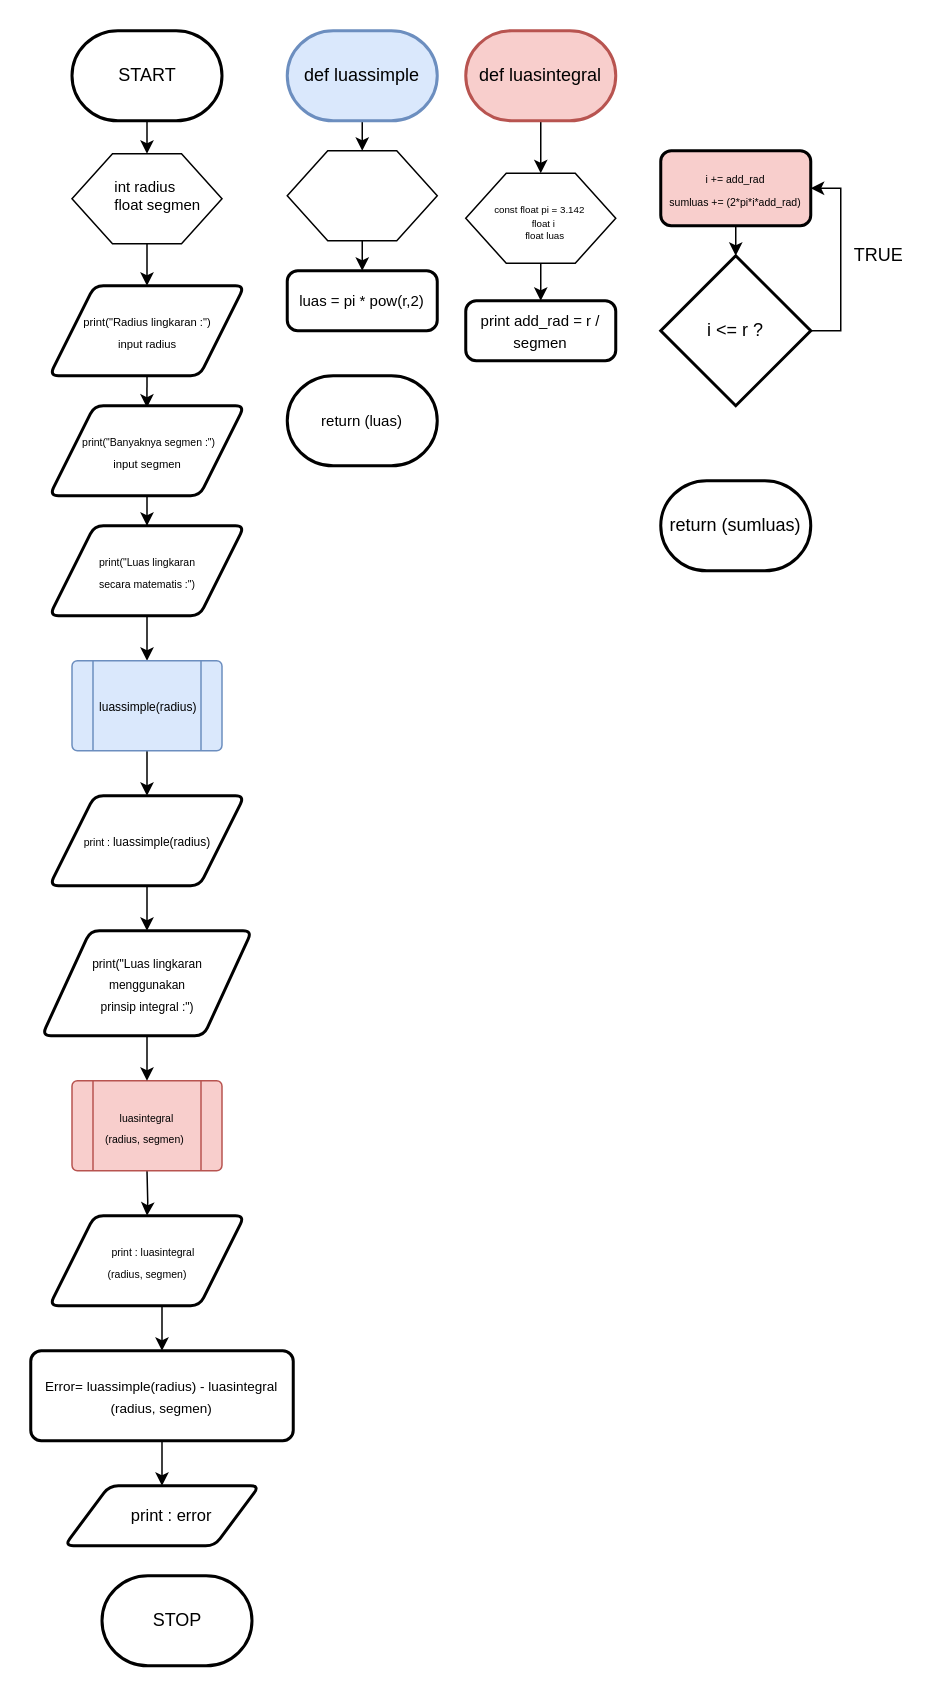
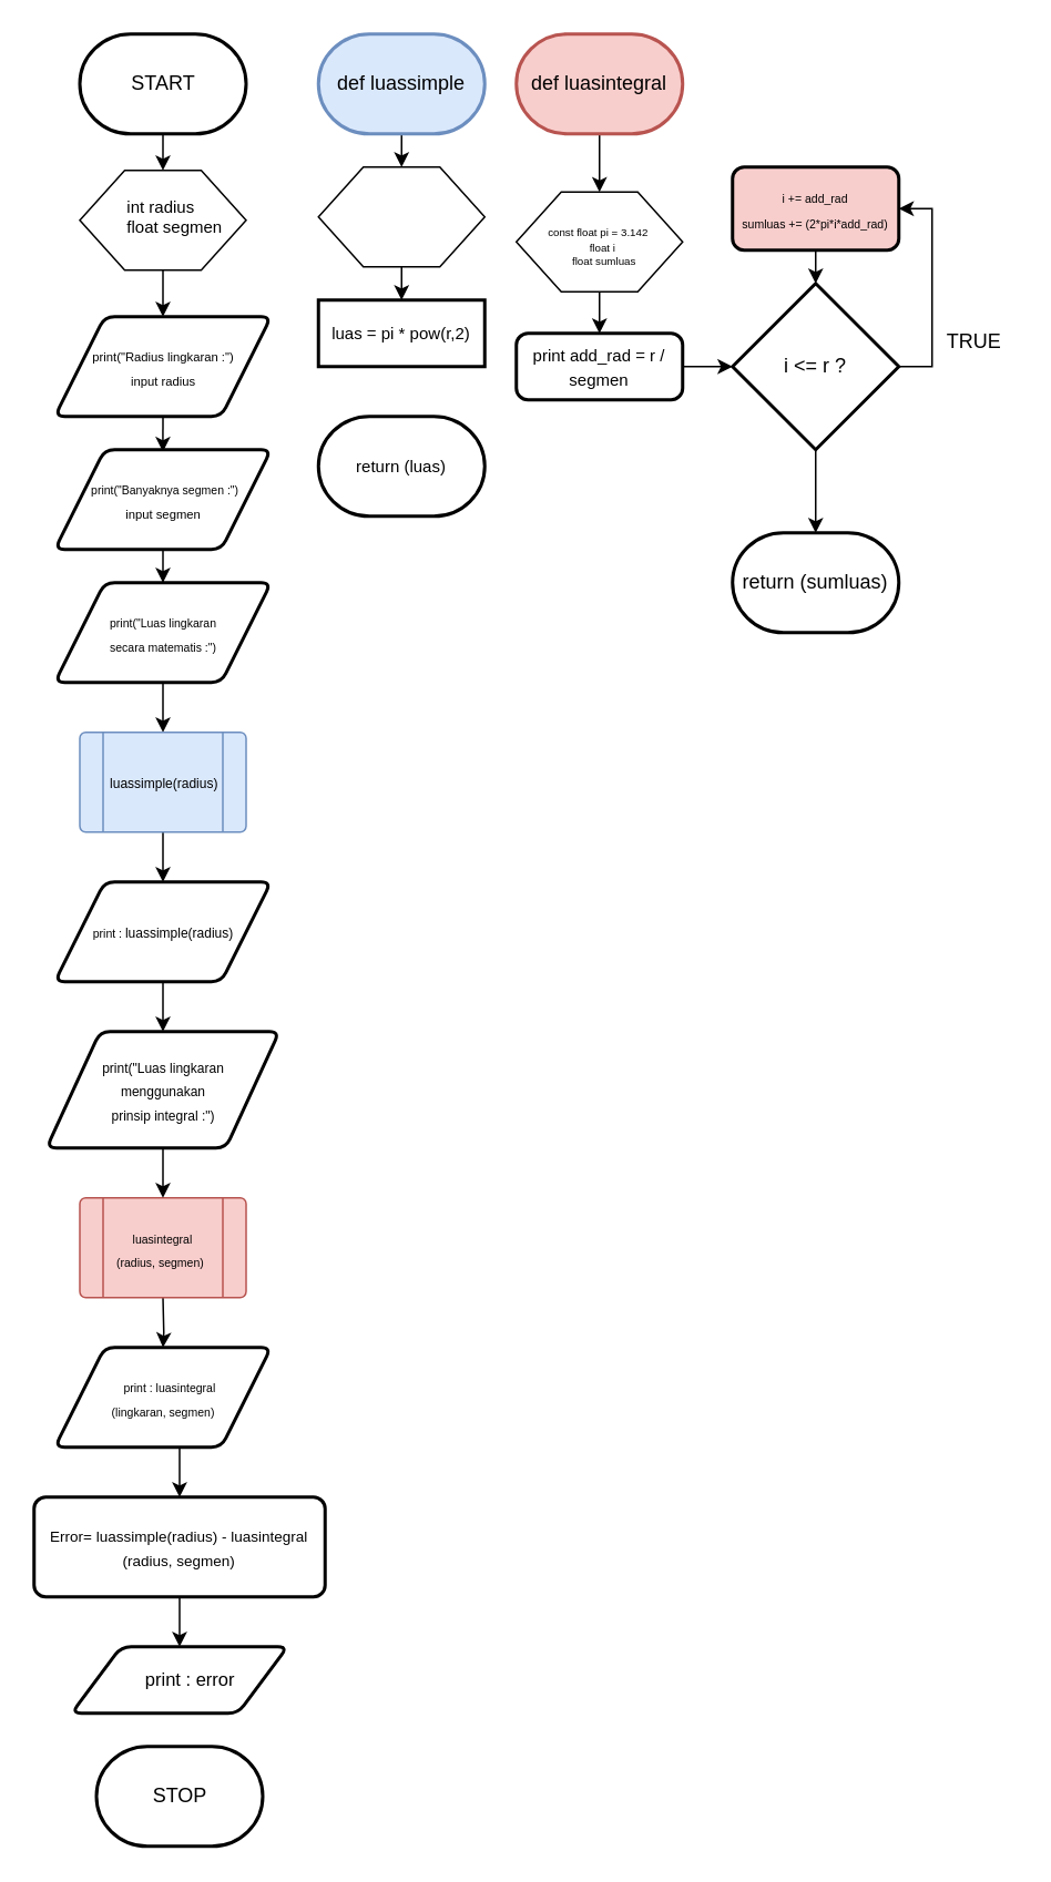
  <mxCell id="0" />
  <mxCell id="1" parent="0" />
  <mxCell id="2" style="edgeStyle=orthogonalEdgeStyle;rounded=0;orthogonalLoop=1;jettySize=auto;html=1;exitX=0.5;exitY=1;exitDx=0;exitDy=0;exitPerimeter=0;entryX=0.5;entryY=0;entryDx=0;entryDy=0;" edge="1" parent="1" source="3" target="5"><mxGeometry relative="1" as="geometry" /></mxCell>
  <mxCell id="3" value="&lt;font style=&quot;font-size: 12px&quot;&gt;def luassimple&lt;/font&gt;" style="strokeWidth=2;html=1;shape=mxgraph.flowchart.terminator;whiteSpace=wrap;fillColor=#dae8fc;strokeColor=#6c8ebf;" vertex="1" parent="1"><mxGeometry x="191" y="20" width="100" height="60" as="geometry" /></mxCell>
  <mxCell id="4" style="edgeStyle=orthogonalEdgeStyle;rounded=0;orthogonalLoop=1;jettySize=auto;html=1;exitX=0.5;exitY=1;exitDx=0;exitDy=0;entryX=0.5;entryY=0;entryDx=0;entryDy=0;" edge="1" parent="1" source="5" target="6"><mxGeometry relative="1" as="geometry" /></mxCell>
  <mxCell id="5" value="" style="verticalLabelPosition=bottom;verticalAlign=top;html=1;shape=hexagon;perimeter=hexagonPerimeter2;arcSize=6;size=0.27;" vertex="1" parent="1"><mxGeometry x="191" y="100" width="100" height="60" as="geometry" /></mxCell>
- <mxCell id="6" value="&lt;font style=&quot;font-size: 10px&quot;&gt;luas = pi * pow(r,2)&lt;/font&gt;" style="rounded=1;whiteSpace=wrap;html=1;absoluteArcSize=1;arcSize=14;strokeWidth=2;" vertex="1" parent="1"><mxGeometry x="191" y="180" width="100" height="40" as="geometry" /></mxCell>
+ <mxCell id="6" value="&lt;font style=&quot;font-size: 10px&quot;&gt;luas = pi * pow(r,2)&lt;/font&gt;" style="whiteSpace=wrap;html=1;absoluteArcSize=1;arcSize=14;strokeWidth=2;rounded=0;" vertex="1" parent="1"><mxGeometry x="191" y="180" width="100" height="40" as="geometry" /></mxCell>
  <mxCell id="7" value="&lt;span style=&quot;font-size: 10px&quot;&gt;return (luas)&lt;/span&gt;" style="strokeWidth=2;html=1;shape=mxgraph.flowchart.terminator;whiteSpace=wrap;" vertex="1" parent="1"><mxGeometry x="191" y="250" width="100" height="60" as="geometry" /></mxCell>
  <mxCell id="8" style="edgeStyle=orthogonalEdgeStyle;rounded=0;orthogonalLoop=1;jettySize=auto;html=1;exitX=0.5;exitY=1;exitDx=0;exitDy=0;exitPerimeter=0;entryX=0.5;entryY=0;entryDx=0;entryDy=0;" edge="1" parent="1" source="9" target="11"><mxGeometry relative="1" as="geometry" /></mxCell>
  <mxCell id="9" value="def luasintegral" style="strokeWidth=2;html=1;shape=mxgraph.flowchart.terminator;whiteSpace=wrap;fillColor=#f8cecc;strokeColor=#b85450;" vertex="1" parent="1"><mxGeometry x="310" y="20" width="100" height="60" as="geometry" /></mxCell>
  <mxCell id="10" style="edgeStyle=orthogonalEdgeStyle;rounded=0;orthogonalLoop=1;jettySize=auto;html=1;exitX=0.5;exitY=1;exitDx=0;exitDy=0;entryX=0.5;entryY=0;entryDx=0;entryDy=0;" edge="1" parent="1" source="11" target="14"><mxGeometry relative="1" as="geometry" /></mxCell>
  <mxCell id="11" value="" style="verticalLabelPosition=bottom;verticalAlign=top;html=1;shape=hexagon;perimeter=hexagonPerimeter2;arcSize=6;size=0.27;" vertex="1" parent="1"><mxGeometry x="310" y="115" width="100" height="60" as="geometry" /></mxCell>
- <mxCell id="12" value="&lt;font style=&quot;font-size: 6.5px&quot;&gt;const float pi = 3.142&lt;br&gt;&lt;/font&gt;&lt;div style=&quot;font-size: 6.5px&quot;&gt;&lt;font style=&quot;font-size: 6.5px&quot;&gt;&amp;nbsp; &amp;nbsp;float i&lt;/font&gt;&lt;/div&gt;&lt;div style=&quot;font-size: 6.5px&quot;&gt;&lt;font style=&quot;font-size: 6.5px&quot;&gt;&amp;nbsp; &amp;nbsp; float luas&lt;/font&gt;&lt;/div&gt;" style="text;html=1;align=center;verticalAlign=middle;resizable=0;points=[];autosize=1;" vertex="1" parent="1"><mxGeometry x="319" y="120" width="80" height="50" as="geometry" /></mxCell>
+ <mxCell id="12" value="&lt;font style=&quot;font-size: 6.5px&quot;&gt;const float pi = 3.142&lt;br&gt;&lt;/font&gt;&lt;div style=&quot;font-size: 6.5px&quot;&gt;&lt;font style=&quot;font-size: 6.5px&quot;&gt;&amp;nbsp; &amp;nbsp;float i&lt;/font&gt;&lt;/div&gt;&lt;div style=&quot;font-size: 6.5px&quot;&gt;&lt;font style=&quot;font-size: 6.5px&quot;&gt;&amp;nbsp; &amp;nbsp; float sumluas&lt;/font&gt;&lt;/div&gt;" style="text;html=1;align=center;verticalAlign=middle;resizable=0;points=[];autosize=1;" vertex="1" parent="1"><mxGeometry x="319" y="120" width="80" height="50" as="geometry" /></mxCell>
+ <mxCell id="13" style="edgeStyle=orthogonalEdgeStyle;rounded=0;orthogonalLoop=1;jettySize=auto;html=1;exitX=1;exitY=0.5;exitDx=0;exitDy=0;entryX=0;entryY=0.5;entryDx=0;entryDy=0;entryPerimeter=0;" edge="1" parent="1" source="14" target="17"><mxGeometry relative="1" as="geometry" /></mxCell>
  <mxCell id="14" value="&lt;font style=&quot;font-size: 10px&quot;&gt;print add_rad = r / segmen&lt;/font&gt;" style="rounded=1;whiteSpace=wrap;html=1;absoluteArcSize=1;arcSize=14;strokeWidth=2;" vertex="1" parent="1"><mxGeometry x="310" y="200" width="100" height="40" as="geometry" /></mxCell>
  <mxCell id="15" style="edgeStyle=orthogonalEdgeStyle;rounded=0;orthogonalLoop=1;jettySize=auto;html=1;exitX=1;exitY=0.5;exitDx=0;exitDy=0;exitPerimeter=0;entryX=1;entryY=0.5;entryDx=0;entryDy=0;" edge="1" parent="1" source="17" target="19"><mxGeometry relative="1" as="geometry" /></mxCell>
+ <mxCell id="16" style="edgeStyle=orthogonalEdgeStyle;rounded=0;orthogonalLoop=1;jettySize=auto;html=1;exitX=0.5;exitY=1;exitDx=0;exitDy=0;exitPerimeter=0;entryX=0.5;entryY=0;entryDx=0;entryDy=0;entryPerimeter=0;" edge="1" parent="1" source="17" target="21"><mxGeometry relative="1" as="geometry" /></mxCell>
  <mxCell id="17" value="i &amp;lt;= r ?" style="strokeWidth=2;html=1;shape=mxgraph.flowchart.decision;whiteSpace=wrap;" vertex="1" parent="1"><mxGeometry x="440" y="170" width="100" height="100" as="geometry" /></mxCell>
  <mxCell id="18" style="edgeStyle=orthogonalEdgeStyle;rounded=0;orthogonalLoop=1;jettySize=auto;html=1;exitX=0.5;exitY=1;exitDx=0;exitDy=0;entryX=0.5;entryY=0;entryDx=0;entryDy=0;entryPerimeter=0;" edge="1" parent="1" source="19" target="17"><mxGeometry relative="1" as="geometry" /></mxCell>
  <mxCell id="19" value="&lt;font style=&quot;font-size: 7px&quot;&gt;i += add_rad&lt;br&gt;sumluas += (2*pi*i*add_rad)&lt;/font&gt;" style="rounded=1;whiteSpace=wrap;html=1;absoluteArcSize=1;arcSize=14;strokeWidth=2;fillColor=#f8cecc;" vertex="1" parent="1"><mxGeometry x="440" y="100" width="100" height="50" as="geometry" /></mxCell>
- <mxCell id="20" value="TRUE" style="text;html=1;align=center;verticalAlign=middle;resizable=0;points=[];autosize=1;" vertex="1" parent="1"><mxGeometry x="560" y="160" width="50" height="20" as="geometry" /></mxCell>
+ <mxCell id="20" value="TRUE" style="text;html=1;align=center;verticalAlign=middle;resizable=0;points=[];autosize=1;" vertex="1" parent="1"><mxGeometry x="560" y="195" width="50" height="20" as="geometry" /></mxCell>
  <mxCell id="21" value="return (sumluas)" style="strokeWidth=2;html=1;shape=mxgraph.flowchart.terminator;whiteSpace=wrap;" vertex="1" parent="1"><mxGeometry x="440" y="320" width="100" height="60" as="geometry" /></mxCell>
  <mxCell id="22" style="edgeStyle=orthogonalEdgeStyle;rounded=0;orthogonalLoop=1;jettySize=auto;html=1;exitX=0.5;exitY=1;exitDx=0;exitDy=0;exitPerimeter=0;entryX=0.5;entryY=0;entryDx=0;entryDy=0;" edge="1" parent="1" source="23" target="25"><mxGeometry relative="1" as="geometry" /></mxCell>
  <mxCell id="23" value="&lt;font style=&quot;font-size: 12px&quot;&gt;START&lt;/font&gt;" style="strokeWidth=2;html=1;shape=mxgraph.flowchart.terminator;whiteSpace=wrap;" vertex="1" parent="1"><mxGeometry x="47.5" y="20" width="100" height="60" as="geometry" /></mxCell>
  <mxCell id="24" style="edgeStyle=orthogonalEdgeStyle;rounded=0;orthogonalLoop=1;jettySize=auto;html=1;exitX=0.5;exitY=1;exitDx=0;exitDy=0;" edge="1" parent="1" source="25" target="28"><mxGeometry relative="1" as="geometry" /></mxCell>
  <mxCell id="25" value="" style="verticalLabelPosition=bottom;verticalAlign=top;html=1;shape=hexagon;perimeter=hexagonPerimeter2;arcSize=6;size=0.27;" vertex="1" parent="1"><mxGeometry x="47.5" y="102" width="100" height="60" as="geometry" /></mxCell>
  <mxCell id="26" value="&lt;div style=&quot;font-size: 10px&quot;&gt;&lt;font style=&quot;font-size: 10px&quot;&gt;int radius&lt;/font&gt;&lt;/div&gt;&lt;div style=&quot;font-size: 10px&quot;&gt;&lt;font style=&quot;font-size: 10px&quot;&gt;&amp;nbsp; &amp;nbsp; &amp;nbsp; float segmen&lt;/font&gt;&lt;/div&gt;" style="text;html=1;align=center;verticalAlign=middle;resizable=0;points=[];autosize=1;" vertex="1" parent="1"><mxGeometry x="50.5" y="115" width="90" height="30" as="geometry" /></mxCell>
  <mxCell id="27" style="edgeStyle=orthogonalEdgeStyle;rounded=0;orthogonalLoop=1;jettySize=auto;html=1;exitX=0.5;exitY=1;exitDx=0;exitDy=0;entryX=0.538;entryY=0.026;entryDx=0;entryDy=0;entryPerimeter=0;" edge="1" parent="1" source="28"><mxGeometry relative="1" as="geometry"><mxPoint x="97.44" y="271.3" as="targetPoint" /></mxGeometry></mxCell>
  <mxCell id="28" value="&lt;font style=&quot;font-size: 7.5px&quot;&gt;print(&quot;Radius lingkaran :&quot;)&lt;br&gt;input radius&lt;br&gt;&lt;/font&gt;" style="shape=parallelogram;html=1;strokeWidth=2;perimeter=parallelogramPerimeter;whiteSpace=wrap;rounded=1;arcSize=12;size=0.23;" vertex="1" parent="1"><mxGeometry x="32.5" y="190" width="130" height="60" as="geometry" /></mxCell>
  <mxCell id="29" value="" style="edgeStyle=orthogonalEdgeStyle;rounded=0;orthogonalLoop=1;jettySize=auto;html=1;" edge="1" parent="1" source="30"><mxGeometry relative="1" as="geometry"><mxPoint x="97.529" y="440" as="targetPoint" /></mxGeometry></mxCell>
  <mxCell id="30" value="&lt;font style=&quot;font-size: 7px&quot;&gt;print(&quot;Luas lingkaran &lt;br&gt;secara matematis :&quot;)&lt;/font&gt;" style="shape=parallelogram;html=1;strokeWidth=2;perimeter=parallelogramPerimeter;whiteSpace=wrap;rounded=1;arcSize=12;size=0.23;" vertex="1" parent="1"><mxGeometry x="32.5" y="350" width="130" height="60" as="geometry" /></mxCell>
  <mxCell id="31" value="" style="edgeStyle=orthogonalEdgeStyle;rounded=0;orthogonalLoop=1;jettySize=auto;html=1;" edge="1" parent="1" source="32" target="30"><mxGeometry relative="1" as="geometry" /></mxCell>
  <mxCell id="32" value="&lt;font style=&quot;white-space: normal ; font-size: 7.5px&quot;&gt;&amp;nbsp;&lt;/font&gt;&lt;font style=&quot;white-space: normal ; font-size: 7px&quot;&gt;print(&quot;Banyaknya segmen :&quot;)&lt;br&gt;&lt;span style=&quot;font-size: 7.5px&quot;&gt;input segmen&lt;/span&gt;&lt;br&gt;&lt;/font&gt;" style="shape=parallelogram;html=1;strokeWidth=2;perimeter=parallelogramPerimeter;whiteSpace=wrap;rounded=1;arcSize=12;size=0.23;" vertex="1" parent="1"><mxGeometry x="32.5" y="270" width="130" height="60" as="geometry" /></mxCell>
  <mxCell id="33" value="" style="edgeStyle=orthogonalEdgeStyle;rounded=0;orthogonalLoop=1;jettySize=auto;html=1;" edge="1" parent="1" source="34" target="37"><mxGeometry relative="1" as="geometry" /></mxCell>
  <mxCell id="34" value="" style="verticalLabelPosition=bottom;verticalAlign=top;html=1;shape=process;whiteSpace=wrap;rounded=1;size=0.14;arcSize=6;fillColor=#dae8fc;strokeColor=#6c8ebf;" vertex="1" parent="1"><mxGeometry x="47.5" y="440" width="100" height="60" as="geometry" /></mxCell>
  <mxCell id="35" value="&lt;font style=&quot;font-size: 8px&quot;&gt;luassimple(radius)&lt;/font&gt;" style="text;html=1;align=center;verticalAlign=middle;resizable=0;points=[];autosize=1;" vertex="1" parent="1"><mxGeometry x="57.5" y="460" width="80" height="20" as="geometry" /></mxCell>
  <mxCell id="36" value="" style="edgeStyle=orthogonalEdgeStyle;rounded=0;orthogonalLoop=1;jettySize=auto;html=1;" edge="1" parent="1" source="37" target="41"><mxGeometry relative="1" as="geometry" /></mxCell>
  <mxCell id="37" value="&lt;font style=&quot;font-size: 7px&quot;&gt;print :&amp;nbsp;&lt;/font&gt;&lt;span style=&quot;font-size: 8px ; white-space: nowrap&quot;&gt;luassimple(radius)&lt;/span&gt;" style="shape=parallelogram;html=1;strokeWidth=2;perimeter=parallelogramPerimeter;whiteSpace=wrap;rounded=1;arcSize=12;size=0.23;" vertex="1" parent="1"><mxGeometry x="32.5" y="530" width="130" height="60" as="geometry" /></mxCell>
  <mxCell id="38" value="" style="edgeStyle=orthogonalEdgeStyle;rounded=0;orthogonalLoop=1;jettySize=auto;html=1;" edge="1" parent="1" target="44"><mxGeometry relative="1" as="geometry"><mxPoint x="97.5" y="780" as="sourcePoint" /></mxGeometry></mxCell>
  <mxCell id="39" value="" style="verticalLabelPosition=bottom;verticalAlign=top;html=1;shape=process;whiteSpace=wrap;rounded=1;size=0.14;arcSize=6;fillColor=#f8cecc;strokeColor=#b85450;" vertex="1" parent="1"><mxGeometry x="47.5" y="720" width="100" height="60" as="geometry" /></mxCell>
  <mxCell id="40" value="" style="edgeStyle=orthogonalEdgeStyle;rounded=0;orthogonalLoop=1;jettySize=auto;html=1;" edge="1" parent="1" source="41"><mxGeometry relative="1" as="geometry"><mxPoint x="97.5" y="720" as="targetPoint" /></mxGeometry></mxCell>
  <mxCell id="41" value="&lt;font style=&quot;font-size: 8px&quot;&gt;print(&quot;Luas lingkaran &lt;br&gt;menggunakan &lt;br&gt;prinsip integral :&quot;)&lt;/font&gt;" style="shape=parallelogram;html=1;strokeWidth=2;perimeter=parallelogramPerimeter;whiteSpace=wrap;rounded=1;arcSize=12;size=0.23;" vertex="1" parent="1"><mxGeometry x="27.5" y="620" width="140" height="70" as="geometry" /></mxCell>
  <mxCell id="42" value="&lt;font style=&quot;font-size: 7px&quot;&gt;&amp;nbsp; &amp;nbsp; &amp;nbsp;luasintegral&lt;br&gt;(radius, segmen)&lt;/font&gt;" style="text;html=1;" vertex="1" parent="1"><mxGeometry x="67.5" y="730" width="80" height="25" as="geometry" /></mxCell>
  <mxCell id="43" style="edgeStyle=orthogonalEdgeStyle;rounded=0;orthogonalLoop=1;jettySize=auto;html=1;exitX=0.5;exitY=1;exitDx=0;exitDy=0;entryX=0.5;entryY=0;entryDx=0;entryDy=0;" edge="1" parent="1" source="44" target="46"><mxGeometry relative="1" as="geometry" /></mxCell>
- <mxCell id="44" value="&lt;span style=&quot;font-size: 7px ; text-align: left&quot;&gt;&amp;nbsp; &amp;nbsp; print : luasintegral&lt;/span&gt;&lt;br style=&quot;font-size: 7px ; text-align: left&quot;&gt;&lt;span style=&quot;font-size: 7px ; text-align: left&quot;&gt;(radius, segmen)&lt;/span&gt;" style="shape=parallelogram;html=1;strokeWidth=2;perimeter=parallelogramPerimeter;whiteSpace=wrap;rounded=1;arcSize=12;size=0.23;" vertex="1" parent="1"><mxGeometry x="32.5" y="810" width="130" height="60" as="geometry" /></mxCell>
+ <mxCell id="44" value="&lt;span style=&quot;font-size: 7px ; text-align: left&quot;&gt;&amp;nbsp; &amp;nbsp; print : luasintegral&lt;/span&gt;&lt;br style=&quot;font-size: 7px ; text-align: left&quot;&gt;&lt;span style=&quot;font-size: 7px ; text-align: left&quot;&gt;(lingkaran, segmen)&lt;/span&gt;" style="shape=parallelogram;html=1;strokeWidth=2;perimeter=parallelogramPerimeter;whiteSpace=wrap;rounded=1;arcSize=12;size=0.23;" vertex="1" parent="1"><mxGeometry x="32.5" y="810" width="130" height="60" as="geometry" /></mxCell>
  <mxCell id="45" style="edgeStyle=orthogonalEdgeStyle;rounded=0;orthogonalLoop=1;jettySize=auto;html=1;exitX=0.5;exitY=1;exitDx=0;exitDy=0;" edge="1" parent="1" source="46" target="47"><mxGeometry relative="1" as="geometry" /></mxCell>
  <mxCell id="46" value="&lt;font style=&quot;font-size: 9px&quot;&gt;Error=&amp;nbsp;&lt;span style=&quot;white-space: nowrap&quot;&gt;luassimple(radius) -&amp;nbsp;&lt;/span&gt;&lt;span style=&quot;text-align: left ; white-space: nowrap&quot;&gt;luasintegral&lt;/span&gt;&lt;br style=&quot;text-align: left ; white-space: nowrap&quot;&gt;&lt;span style=&quot;text-align: left ; white-space: nowrap&quot;&gt;(radius, segmen)&lt;/span&gt;&lt;/font&gt;" style="rounded=1;whiteSpace=wrap;html=1;absoluteArcSize=1;arcSize=14;strokeWidth=2;" vertex="1" parent="1"><mxGeometry x="20" y="900" width="175" height="60" as="geometry" /></mxCell>
  <mxCell id="47" value="&lt;span style=&quot;text-align: left&quot;&gt;&lt;font style=&quot;font-size: 11px&quot;&gt;&amp;nbsp; &amp;nbsp; print : error&lt;/font&gt;&lt;/span&gt;" style="shape=parallelogram;html=1;strokeWidth=2;perimeter=parallelogramPerimeter;whiteSpace=wrap;rounded=1;arcSize=12;size=0.23;" vertex="1" parent="1"><mxGeometry x="42.5" y="990" width="130" height="40" as="geometry" /></mxCell>
- <mxCell id="48" value="&lt;font style=&quot;font-size: 12px&quot;&gt;STOP&lt;/font&gt;" style="strokeWidth=2;html=1;shape=mxgraph.flowchart.terminator;whiteSpace=wrap;" vertex="1" parent="1"><mxGeometry x="67.5" y="1050" width="100" height="60" as="geometry" /></mxCell>
+ <mxCell id="48" value="&lt;font style=&quot;font-size: 12px&quot;&gt;STOP&lt;/font&gt;" style="strokeWidth=2;html=1;shape=mxgraph.flowchart.terminator;whiteSpace=wrap;" vertex="1" parent="1"><mxGeometry x="57.5" y="1050" width="100" height="60" as="geometry" /></mxCell>
